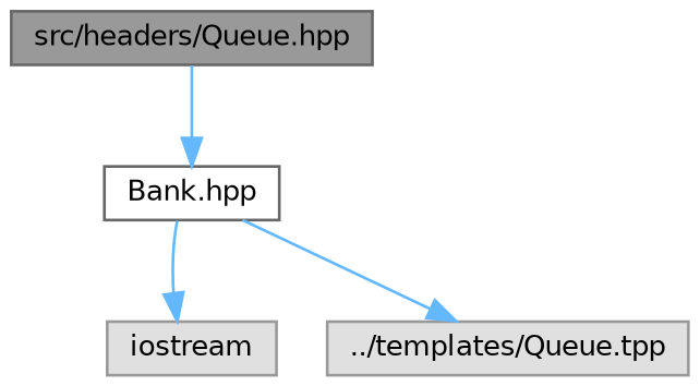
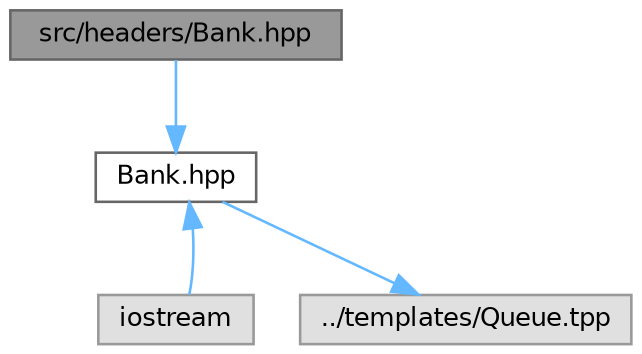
  digraph {
    fontname="DejaVu Sans"
    node [color=grey60 fillcolor="#E0E0E0" fontname="DejaVu Sans" fontsize=10 shape=box style=filled]
    edge [color=steelblue1 fontname="DejaVu Sans" fontsize=10 labelfontname=Helvetica labelfontsize=10 style=solid]
-   n1 [color=gray40 fillcolor=grey60 fontcolor=black height=0.2 label="src/headers/Queue.hpp" width=0.4]
+   n1 [color=gray40 fillcolor=grey60 fontcolor=black height=0.2 label="src/headers/Bank.hpp" width=0.4]
    n2 [color=grey40 fillcolor=white height=0.2 label="Bank.hpp" width=0.4]
    n3 [height=0.2 label=iostream width=0.4]
    n4 [height=0.2 label="../templates/Queue.tpp" width=0.4]
    n1 -> n2
-   n2 -> n3
+   n3 -> n2
    n2 -> n4
  }
